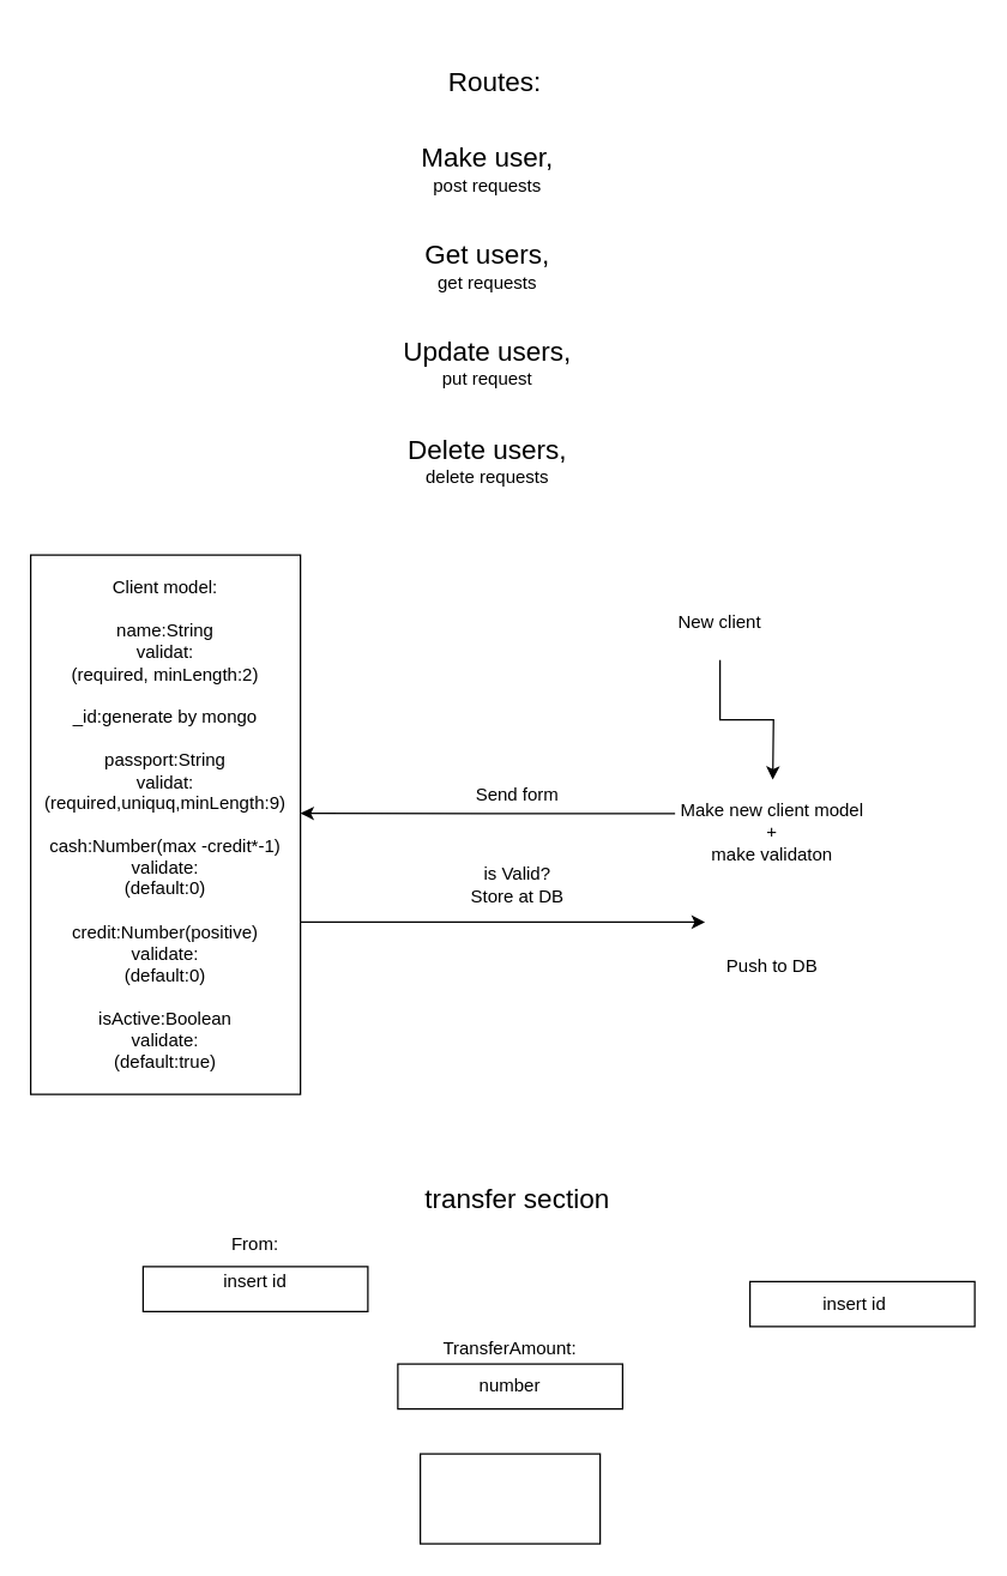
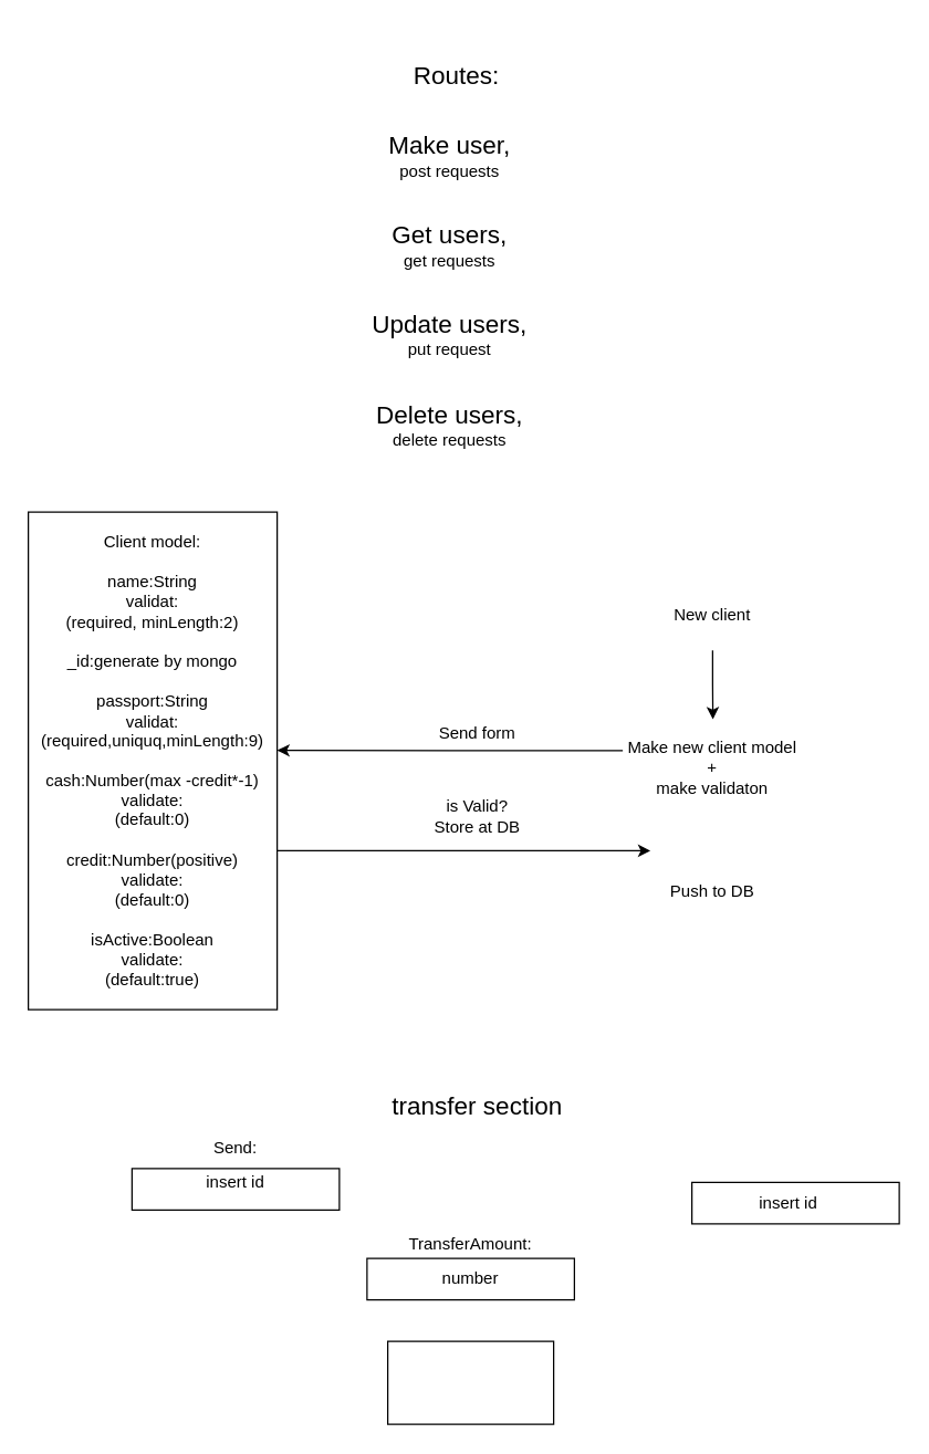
  <mxCell id="0" />
  <mxCell id="1" parent="0" />
  <mxCell id="2" value="&lt;font style=&quot;font-size: 18px&quot;&gt;Routes:&lt;/font&gt;" style="text;html=1;strokeColor=none;fillColor=none;align=center;verticalAlign=middle;whiteSpace=wrap;rounded=0;" vertex="1" parent="1"><mxGeometry x="270" y="20" width="120" height="70" as="geometry" /></mxCell>
  <mxCell id="3" value="&lt;span style=&quot;font-size: 18px&quot;&gt;Make user,&lt;/span&gt;&lt;br&gt;&lt;font style=&quot;font-size: 12px&quot;&gt;post requests&lt;br&gt;&lt;/font&gt;&lt;br&gt;&lt;br&gt;&lt;span style=&quot;font-size: 18px&quot;&gt;Get users,&lt;/span&gt;&lt;br&gt;get requests&lt;br&gt;&lt;br&gt;&lt;br&gt;&lt;span style=&quot;font-size: 18px&quot;&gt;Update users,&lt;/span&gt;&lt;br&gt;put request&lt;br&gt;&lt;br&gt;&lt;br&gt;&lt;span style=&quot;font-size: 18px&quot;&gt;Delete users,&lt;/span&gt;&lt;br&gt;&lt;font style=&quot;font-size: 12px&quot;&gt;delete requests&lt;/font&gt;" style="text;html=1;strokeColor=none;fillColor=none;align=center;verticalAlign=middle;whiteSpace=wrap;rounded=0;" vertex="1" parent="1"><mxGeometry x="150" y="70" width="350" height="280" as="geometry" /></mxCell>
  <mxCell id="4" style="edgeStyle=orthogonalEdgeStyle;rounded=0;orthogonalLoop=1;jettySize=auto;html=1;exitX=0.5;exitY=1;exitDx=0;exitDy=0;" edge="1" parent="1" source="5"><mxGeometry relative="1" as="geometry"><mxPoint x="515.207" y="520" as="targetPoint" /></mxGeometry></mxCell>
- <mxCell id="5" value="New client" style="text;html=1;strokeColor=none;fillColor=none;align=center;verticalAlign=middle;whiteSpace=wrap;rounded=0;" vertex="1" parent="1"><mxGeometry x="435" y="390" width="90" height="50" as="geometry" /></mxCell>
+ <mxCell id="5" value="New client" style="text;html=1;strokeColor=none;fillColor=none;align=center;verticalAlign=middle;whiteSpace=wrap;rounded=0;" vertex="1" parent="1"><mxGeometry x="470" y="420" width="90" height="50" as="geometry" /></mxCell>
  <mxCell id="6" style="edgeStyle=orthogonalEdgeStyle;rounded=0;orthogonalLoop=1;jettySize=auto;html=1;exitX=0;exitY=0.25;exitDx=0;exitDy=0;entryX=1;entryY=0.479;entryDx=0;entryDy=0;entryPerimeter=0;" edge="1" parent="1" source="7" target="21"><mxGeometry relative="1" as="geometry"><mxPoint x="270" y="542.31" as="targetPoint" /></mxGeometry></mxCell>
  <mxCell id="7" value="Make new client model&lt;br&gt;+&lt;br&gt;make validaton" style="text;html=1;strokeColor=none;fillColor=none;align=center;verticalAlign=middle;whiteSpace=wrap;rounded=0;" vertex="1" parent="1"><mxGeometry x="450" y="530" width="130" height="50" as="geometry" /></mxCell>
  <mxCell id="8" value="Push to DB" style="text;html=1;strokeColor=none;fillColor=none;align=center;verticalAlign=middle;whiteSpace=wrap;rounded=0;" vertex="1" parent="1"><mxGeometry x="460" y="620" width="110" height="50" as="geometry" /></mxCell>
  <mxCell id="9" style="edgeStyle=orthogonalEdgeStyle;rounded=0;orthogonalLoop=1;jettySize=auto;html=1;" edge="1" parent="1"><mxGeometry relative="1" as="geometry"><mxPoint x="470" y="615" as="targetPoint" /><mxPoint x="200" y="615" as="sourcePoint" /></mxGeometry></mxCell>
  <mxCell id="10" value="Send form" style="text;html=1;strokeColor=none;fillColor=none;align=center;verticalAlign=middle;whiteSpace=wrap;rounded=0;" vertex="1" parent="1"><mxGeometry x="300" y="520" width="90" height="20" as="geometry" /></mxCell>
  <mxCell id="11" value="is Valid?&lt;br&gt;Store at DB" style="text;html=1;strokeColor=none;fillColor=none;align=center;verticalAlign=middle;whiteSpace=wrap;rounded=0;" vertex="1" parent="1"><mxGeometry x="300" y="570" width="90" height="40" as="geometry" /></mxCell>
  <mxCell id="12" value="" style="rounded=0;whiteSpace=wrap;html=1;" vertex="1" parent="1"><mxGeometry x="95" y="845" width="150" height="30" as="geometry" /></mxCell>
  <mxCell id="13" value="" style="rounded=0;whiteSpace=wrap;html=1;" vertex="1" parent="1"><mxGeometry x="500" y="855" width="150" height="30" as="geometry" /></mxCell>
- <mxCell id="14" value="From:" style="text;html=1;strokeColor=none;fillColor=none;align=center;verticalAlign=middle;whiteSpace=wrap;rounded=0;" vertex="1" parent="1"><mxGeometry x="150" y="820" width="40" height="20" as="geometry" /></mxCell>
+ <mxCell id="14" value="Send:" style="text;html=1;strokeColor=none;fillColor=none;align=center;verticalAlign=middle;whiteSpace=wrap;rounded=0;" vertex="1" parent="1"><mxGeometry x="150" y="820" width="40" height="20" as="geometry" /></mxCell>
  <mxCell id="15" value="insert id" style="text;html=1;strokeColor=none;fillColor=none;align=center;verticalAlign=middle;whiteSpace=wrap;rounded=0;" vertex="1" parent="1"><mxGeometry x="130" y="845" width="80" height="20" as="geometry" /></mxCell>
  <mxCell id="16" value="insert id" style="text;html=1;strokeColor=none;fillColor=none;align=center;verticalAlign=middle;whiteSpace=wrap;rounded=0;" vertex="1" parent="1"><mxGeometry x="530" y="860" width="80" height="20" as="geometry" /></mxCell>
  <mxCell id="17" value="" style="rounded=0;whiteSpace=wrap;html=1;" vertex="1" parent="1"><mxGeometry x="265" y="910" width="150" height="30" as="geometry" /></mxCell>
  <mxCell id="18" value="TransferAmount:" style="text;html=1;strokeColor=none;fillColor=none;align=center;verticalAlign=middle;whiteSpace=wrap;rounded=0;" vertex="1" parent="1"><mxGeometry x="285" y="890" width="110" height="20" as="geometry" /></mxCell>
  <mxCell id="19" value="number" style="text;html=1;strokeColor=none;fillColor=none;align=center;verticalAlign=middle;whiteSpace=wrap;rounded=0;" vertex="1" parent="1"><mxGeometry x="300" y="915" width="80" height="20" as="geometry" /></mxCell>
  <mxCell id="20" value="" style="rounded=0;whiteSpace=wrap;html=1;" vertex="1" parent="1"><mxGeometry x="280" y="970" width="120" height="60" as="geometry" /></mxCell>
  <mxCell id="21" value="&lt;span&gt;Client model:&lt;/span&gt;&lt;br&gt;&lt;br&gt;&lt;span&gt;name:String&lt;/span&gt;&lt;br&gt;&lt;span&gt;validat:&lt;/span&gt;&lt;br&gt;&lt;span&gt;(required, minLength:2)&lt;/span&gt;&lt;br&gt;&lt;br&gt;&lt;span&gt;_id:generate by mongo&lt;/span&gt;&lt;br&gt;&lt;br&gt;&lt;span&gt;passport:String&lt;/span&gt;&lt;br&gt;&lt;span&gt;validat:&lt;/span&gt;&lt;br&gt;&lt;span&gt;(required,uniquq,minLength:9)&lt;/span&gt;&lt;br&gt;&lt;br&gt;&lt;span&gt;cash:Number(max -credit*-1)&lt;/span&gt;&lt;br&gt;&lt;span&gt;validate:&lt;/span&gt;&lt;br&gt;&lt;span&gt;(default:0)&lt;/span&gt;&lt;br&gt;&lt;br&gt;&lt;span&gt;credit:Number(positive)&lt;/span&gt;&lt;br&gt;&lt;span&gt;validate:&lt;/span&gt;&lt;br&gt;&lt;span&gt;(default:0)&lt;/span&gt;&lt;br&gt;&lt;br&gt;&lt;span&gt;isActive:Boolean&lt;/span&gt;&lt;br&gt;&lt;span&gt;validate:&lt;/span&gt;&lt;br&gt;&lt;span&gt;(default:true)&lt;/span&gt;" style="rounded=0;whiteSpace=wrap;html=1;" vertex="1" parent="1"><mxGeometry x="20" y="370" width="180" height="360" as="geometry" /></mxCell>
  <mxCell id="22" value="&lt;font style=&quot;font-size: 18px&quot;&gt;transfer section&lt;/font&gt;" style="text;html=1;strokeColor=none;fillColor=none;align=center;verticalAlign=middle;whiteSpace=wrap;rounded=0;" vertex="1" parent="1"><mxGeometry x="255" y="790" width="180" height="20" as="geometry" /></mxCell>
